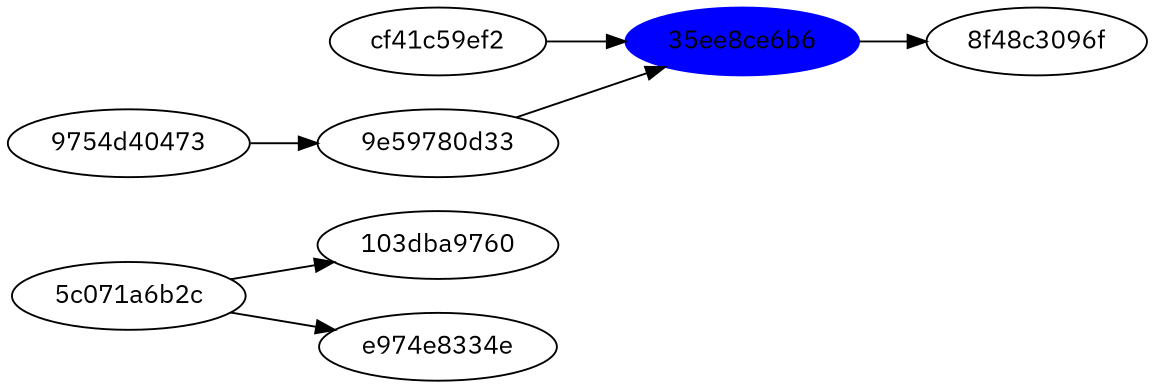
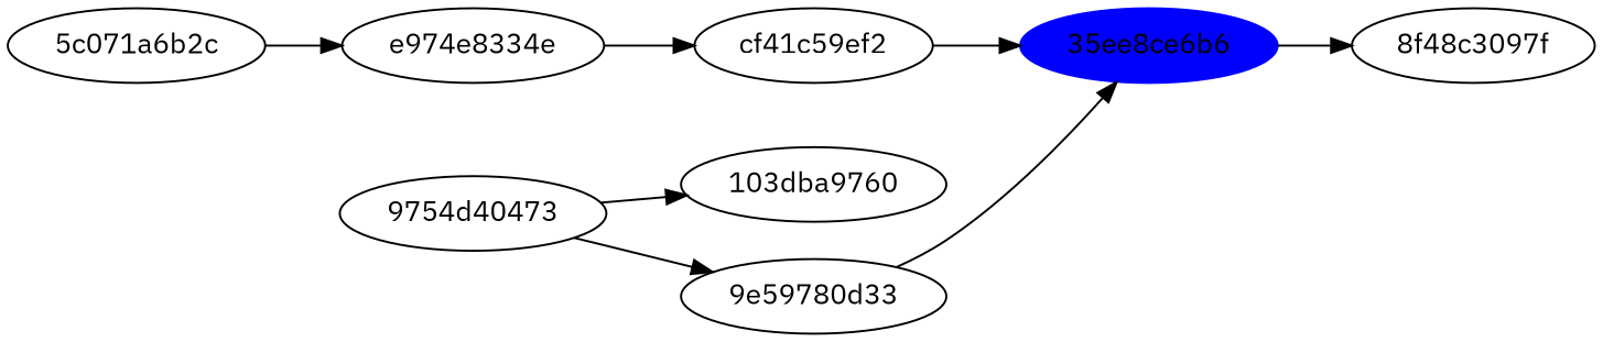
  digraph {
    fontname="IBM Plex Sans"
    rankdir=LR
    node [fontname="IBM Plex Sans"]
    edge [fontname="IBM Plex Sans"]
    "5c071a6b2c"
    "103dba9760"
    e974e8334e
    cf41c59ef2
    "35ee8ce6b6" [color=blue style=filled]
-   "8f48c3097f" [label="8f48c3096f"]
+   "8f48c3097f"
    n7 [label="9e59780d33"]
    "9754d40473"
    subgraph sub_1 {
      "5c071a6b2c"
      "103dba9760"
      e974e8334e
      cf41c59ef2
      "35ee8ce6b6"
      "8f48c3097f"
    }
    subgraph sub_2 {
      "35ee8ce6b6"
      n7
      "9754d40473"
    }
-   "5c071a6b2c" -> "103dba9760"
+   "9754d40473" -> "103dba9760"
    "5c071a6b2c" -> e974e8334e
+   e974e8334e -> cf41c59ef2
    cf41c59ef2 -> "35ee8ce6b6"
    "35ee8ce6b6" -> "8f48c3097f"
    n7 -> "35ee8ce6b6" [weight=0]
    "9754d40473" -> n7
  }
